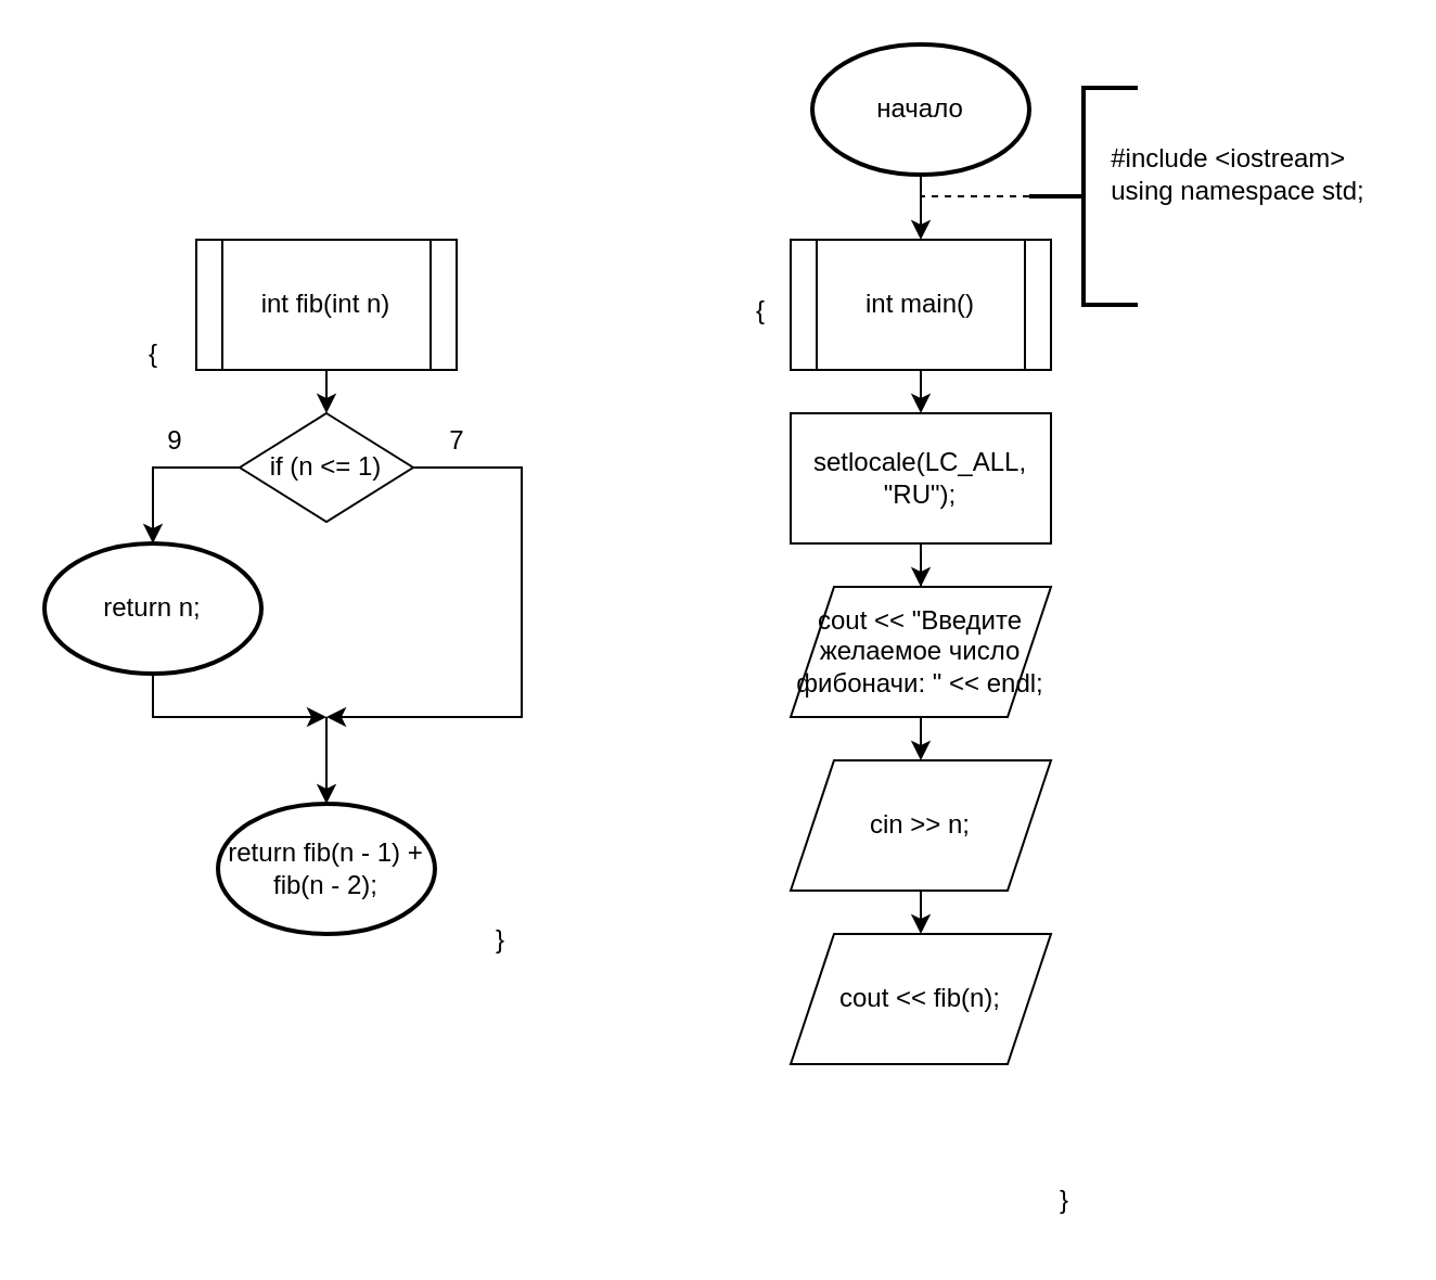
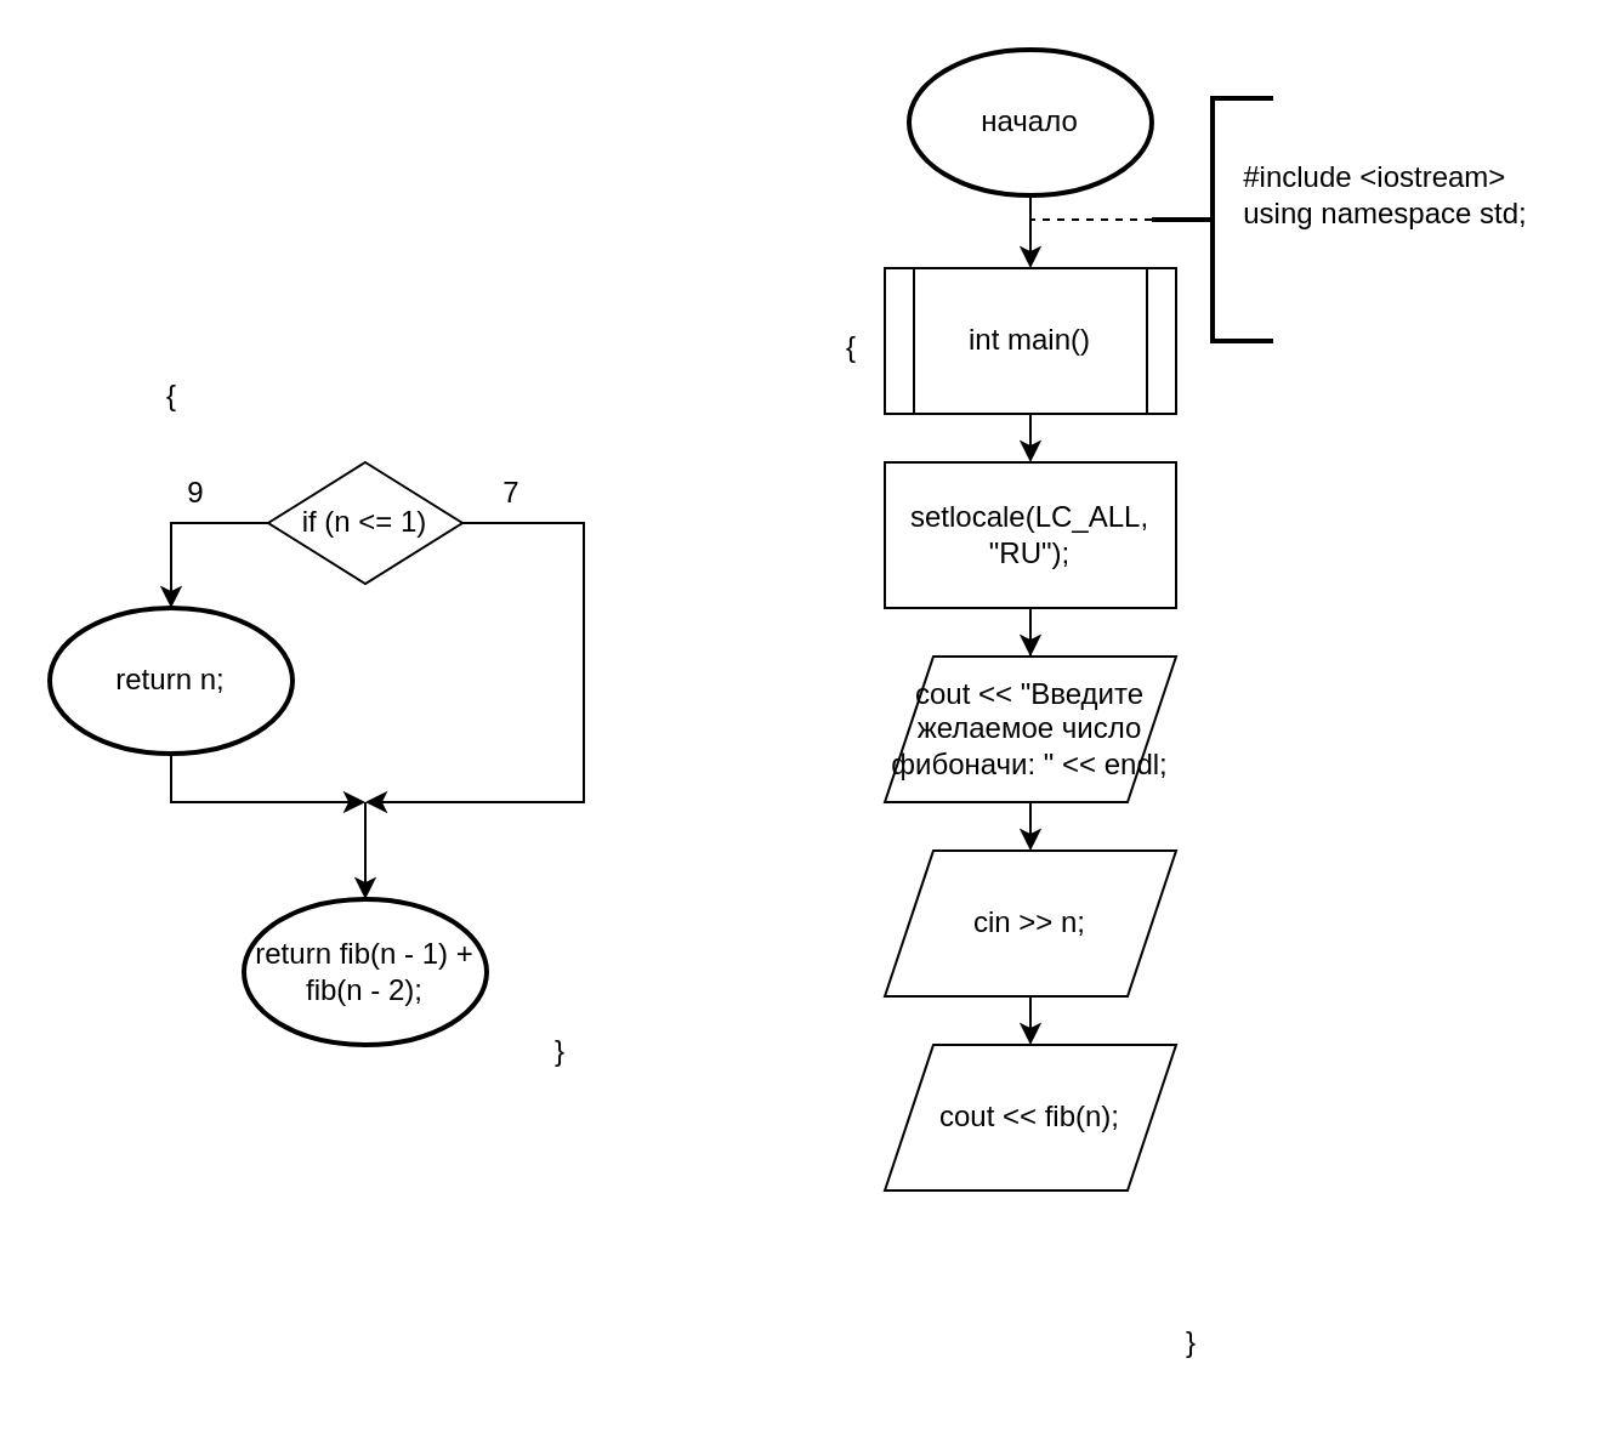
  <mxCell id="0" />
  <mxCell id="1" parent="0" />
  <mxCell id="2" style="edgeStyle=orthogonalEdgeStyle;rounded=0;orthogonalLoop=1;jettySize=auto;html=1;exitX=0.5;exitY=1;exitDx=0;exitDy=0;exitPerimeter=0;entryX=0.5;entryY=0;entryDx=0;entryDy=0;" edge="1" parent="1" source="3" target="8"><mxGeometry relative="1" as="geometry" /></mxCell>
  <mxCell id="3" value="начало" style="strokeWidth=2;html=1;shape=mxgraph.flowchart.start_1;whiteSpace=wrap;" vertex="1" parent="1"><mxGeometry x="374" y="20" width="100" height="60" as="geometry" /></mxCell>
  <mxCell id="4" value="" style="strokeWidth=2;html=1;shape=mxgraph.flowchart.annotation_2;align=left;labelPosition=right;pointerEvents=1;" vertex="1" parent="1"><mxGeometry x="474" y="40" width="50" height="100" as="geometry" /></mxCell>
  <mxCell id="5" value="&lt;div style=&quot;text-align: justify;&quot;&gt;#include &amp;lt;iostream&amp;gt;&lt;/div&gt;&lt;div style=&quot;text-align: justify;&quot;&gt;using namespace std;&lt;/div&gt;" style="text;html=1;align=center;verticalAlign=middle;resizable=0;points=[];autosize=1;strokeColor=none;fillColor=none;" vertex="1" parent="1"><mxGeometry x="500" y="60" width="140" height="40" as="geometry" /></mxCell>
  <mxCell id="6" value="" style="endArrow=none;dashed=1;html=1;rounded=0;entryX=0.5;entryY=1;entryDx=0;entryDy=0;entryPerimeter=0;exitX=0;exitY=0.5;exitDx=0;exitDy=0;exitPerimeter=0;" edge="1" parent="1" source="4" target="3"><mxGeometry width="50" height="50" relative="1" as="geometry"><mxPoint x="370" y="180" as="sourcePoint" /><mxPoint x="420" y="130" as="targetPoint" /><Array as="points"><mxPoint x="424" y="90" /></Array></mxGeometry></mxCell>
  <mxCell id="7" style="edgeStyle=orthogonalEdgeStyle;rounded=0;orthogonalLoop=1;jettySize=auto;html=1;exitX=0.5;exitY=1;exitDx=0;exitDy=0;entryX=0.5;entryY=0;entryDx=0;entryDy=0;" edge="1" parent="1" source="8" target="10"><mxGeometry relative="1" as="geometry" /></mxCell>
  <mxCell id="8" value="int main()" style="shape=process;whiteSpace=wrap;html=1;backgroundOutline=1;" vertex="1" parent="1"><mxGeometry x="364" y="110" width="120" height="60" as="geometry" /></mxCell>
  <mxCell id="9" style="edgeStyle=orthogonalEdgeStyle;rounded=0;orthogonalLoop=1;jettySize=auto;html=1;exitX=0.5;exitY=1;exitDx=0;exitDy=0;" edge="1" parent="1" source="10" target="12"><mxGeometry relative="1" as="geometry" /></mxCell>
  <mxCell id="10" value="setlocale(LC_ALL, &quot;RU&quot;);" style="rounded=0;whiteSpace=wrap;html=1;" vertex="1" parent="1"><mxGeometry x="364" y="190" width="120" height="60" as="geometry" /></mxCell>
  <mxCell id="11" style="edgeStyle=orthogonalEdgeStyle;rounded=0;orthogonalLoop=1;jettySize=auto;html=1;exitX=0.5;exitY=1;exitDx=0;exitDy=0;entryX=0.5;entryY=0;entryDx=0;entryDy=0;" edge="1" parent="1" source="12" target="15"><mxGeometry relative="1" as="geometry" /></mxCell>
  <mxCell id="12" value="cout &amp;lt;&amp;lt; &quot;Введите желаемое число фибоначи: &quot; &amp;lt;&amp;lt; endl;" style="shape=parallelogram;perimeter=parallelogramPerimeter;whiteSpace=wrap;html=1;fixedSize=1;" vertex="1" parent="1"><mxGeometry x="364" y="270" width="120" height="60" as="geometry" /></mxCell>
  <mxCell id="13" value="cout &amp;lt;&amp;lt; fib(n);" style="shape=parallelogram;perimeter=parallelogramPerimeter;whiteSpace=wrap;html=1;fixedSize=1;" vertex="1" parent="1"><mxGeometry x="364" y="430" width="120" height="60" as="geometry" /></mxCell>
  <mxCell id="14" style="edgeStyle=orthogonalEdgeStyle;rounded=0;orthogonalLoop=1;jettySize=auto;html=1;exitX=0.5;exitY=1;exitDx=0;exitDy=0;entryX=0.5;entryY=0;entryDx=0;entryDy=0;" edge="1" parent="1" source="15" target="13"><mxGeometry relative="1" as="geometry" /></mxCell>
  <mxCell id="15" value="cin &amp;gt;&amp;gt; n;" style="shape=parallelogram;perimeter=parallelogramPerimeter;whiteSpace=wrap;html=1;fixedSize=1;" vertex="1" parent="1"><mxGeometry x="364" y="350" width="120" height="60" as="geometry" /></mxCell>
- <mxCell id="16" style="edgeStyle=orthogonalEdgeStyle;rounded=0;orthogonalLoop=1;jettySize=auto;html=1;exitX=0.5;exitY=1;exitDx=0;exitDy=0;entryX=0.5;entryY=0;entryDx=0;entryDy=0;" edge="1" parent="1" source="17" target="19"><mxGeometry relative="1" as="geometry" /></mxCell>
- <mxCell id="17" value="int fib(int n)" style="shape=process;whiteSpace=wrap;html=1;backgroundOutline=1;" vertex="1" parent="1"><mxGeometry x="90" y="110" width="120" height="60" as="geometry" /></mxCell>
  <mxCell id="18" style="edgeStyle=orthogonalEdgeStyle;rounded=0;orthogonalLoop=1;jettySize=auto;html=1;exitX=1;exitY=0.5;exitDx=0;exitDy=0;" edge="1" parent="1" source="19"><mxGeometry relative="1" as="geometry"><mxPoint x="150" y="330" as="targetPoint" /><Array as="points"><mxPoint x="240" y="215" /><mxPoint x="240" y="330" /></Array></mxGeometry></mxCell>
  <mxCell id="19" value="if (n &amp;lt;= 1)" style="rhombus;whiteSpace=wrap;html=1;" vertex="1" parent="1"><mxGeometry x="110" y="190" width="80" height="50" as="geometry" /></mxCell>
  <mxCell id="20" style="edgeStyle=orthogonalEdgeStyle;rounded=0;orthogonalLoop=1;jettySize=auto;html=1;exitX=0.5;exitY=1;exitDx=0;exitDy=0;exitPerimeter=0;" edge="1" parent="1" source="21"><mxGeometry relative="1" as="geometry"><mxPoint x="150" y="330" as="targetPoint" /><Array as="points"><mxPoint x="70" y="330" /></Array></mxGeometry></mxCell>
  <mxCell id="21" value="return n;" style="strokeWidth=2;html=1;shape=mxgraph.flowchart.start_1;whiteSpace=wrap;" vertex="1" parent="1"><mxGeometry x="20" y="250" width="100" height="60" as="geometry" /></mxCell>
  <mxCell id="22" style="edgeStyle=orthogonalEdgeStyle;rounded=0;orthogonalLoop=1;jettySize=auto;html=1;exitX=0;exitY=0.5;exitDx=0;exitDy=0;entryX=0.5;entryY=0;entryDx=0;entryDy=0;entryPerimeter=0;" edge="1" parent="1" source="19" target="21"><mxGeometry relative="1" as="geometry" /></mxCell>
  <mxCell id="23" value="return fib(n - 1) + fib(n - 2);" style="strokeWidth=2;html=1;shape=mxgraph.flowchart.start_1;whiteSpace=wrap;" vertex="1" parent="1"><mxGeometry x="100" y="370" width="100" height="60" as="geometry" /></mxCell>
  <mxCell id="24" value="" style="endArrow=classic;html=1;rounded=0;entryX=0.5;entryY=0;entryDx=0;entryDy=0;entryPerimeter=0;" edge="1" parent="1" target="23"><mxGeometry width="50" height="50" relative="1" as="geometry"><mxPoint x="150" y="330" as="sourcePoint" /><mxPoint x="200" y="280" as="targetPoint" /></mxGeometry></mxCell>
  <mxCell id="25" value="9" style="text;html=1;align=center;verticalAlign=middle;resizable=0;points=[];autosize=1;strokeColor=none;fillColor=none;" vertex="1" parent="1"><mxGeometry x="65" y="188" width="30" height="30" as="geometry" /></mxCell>
  <mxCell id="26" value="7" style="text;html=1;align=center;verticalAlign=middle;resizable=0;points=[];autosize=1;strokeColor=none;fillColor=none;" vertex="1" parent="1"><mxGeometry x="195" y="188" width="30" height="30" as="geometry" /></mxCell>
  <mxCell id="27" value="{" style="text;html=1;align=center;verticalAlign=middle;resizable=0;points=[];autosize=1;strokeColor=none;fillColor=none;" vertex="1" parent="1"><mxGeometry x="55" y="148" width="30" height="30" as="geometry" /></mxCell>
  <mxCell id="28" value="}" style="text;html=1;align=center;verticalAlign=middle;resizable=0;points=[];autosize=1;strokeColor=none;fillColor=none;" vertex="1" parent="1"><mxGeometry x="215" y="418" width="30" height="30" as="geometry" /></mxCell>
  <mxCell id="29" value="{" style="text;html=1;align=center;verticalAlign=middle;resizable=0;points=[];autosize=1;strokeColor=none;fillColor=none;" vertex="1" parent="1"><mxGeometry x="335" y="128" width="30" height="30" as="geometry" /></mxCell>
  <mxCell id="30" value="}" style="text;html=1;align=center;verticalAlign=middle;resizable=0;points=[];autosize=1;strokeColor=none;fillColor=none;" vertex="1" parent="1"><mxGeometry x="475" y="538" width="30" height="30" as="geometry" /></mxCell>
